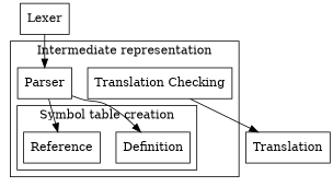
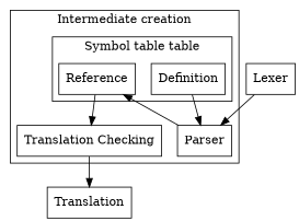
  digraph {
    rankdir=TB
    node [shape=box]
    n1 [label=Definition]
    n2 [label=Reference]
    n3 [label=Parser]
    n4 [label="Translation Checking"]
    n5 [label=Translation]
    n6 [label=Lexer]
    subgraph cluster_1 {
-     label="Intermediate representation"
+     label="Intermediate creation"
      n3
      n4
      subgraph cluster_2 {
-       label="Symbol table creation"
+       label="Symbol table table"
        n1
        n2
      }
    }
-   n3 -> n1
+   n2 -> n4
+   n1 -> n3
    n3 -> n2
    n4 -> n5
    n6 -> n3
  }
